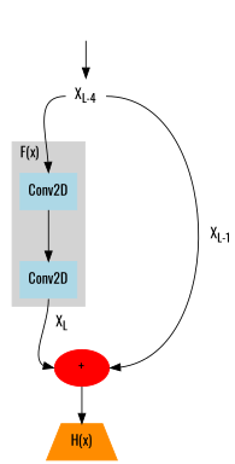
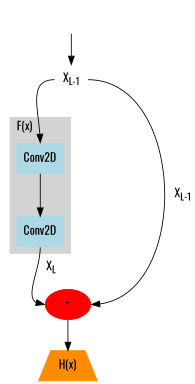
  digraph {
    fontname=Oswald
    node [color=lightblue shape=box style=filled fontname=Oswald]
    edge [fontname=Oswald]
    n1 [label=<Conv2D>]
    n2 [label=<Conv2D>]
-   n3 [color=white label=<X<SUB>L-4</SUB>> width=0.3]
+   n3 [color=white label=<X<SUB>L-1</SUB>> width=0.3]
    n4 [color=red label="+" shape=ellipse]
    n5 [color=darkorange label="H(x)" shape=trapezium]
    n6 [color=white label=<H<SUB>1</SUB>> style=invis]
    subgraph cluster_1 {
      color=lightgrey
      label="F(x)"
      labeljust=l
      style=filled
      n1
      n2
    }
    n1 -> n2
    n2 -> n4 [headport=w label=<   X<SUB>L</SUB>> tailport=s]
    n3 -> n1 [headport=n tailport=w]
    n3 -> n4 [headport=e label=<    X<SUB>L-1</SUB>> tailport=e]
    n4 -> n5
    n6 -> n3
  }
